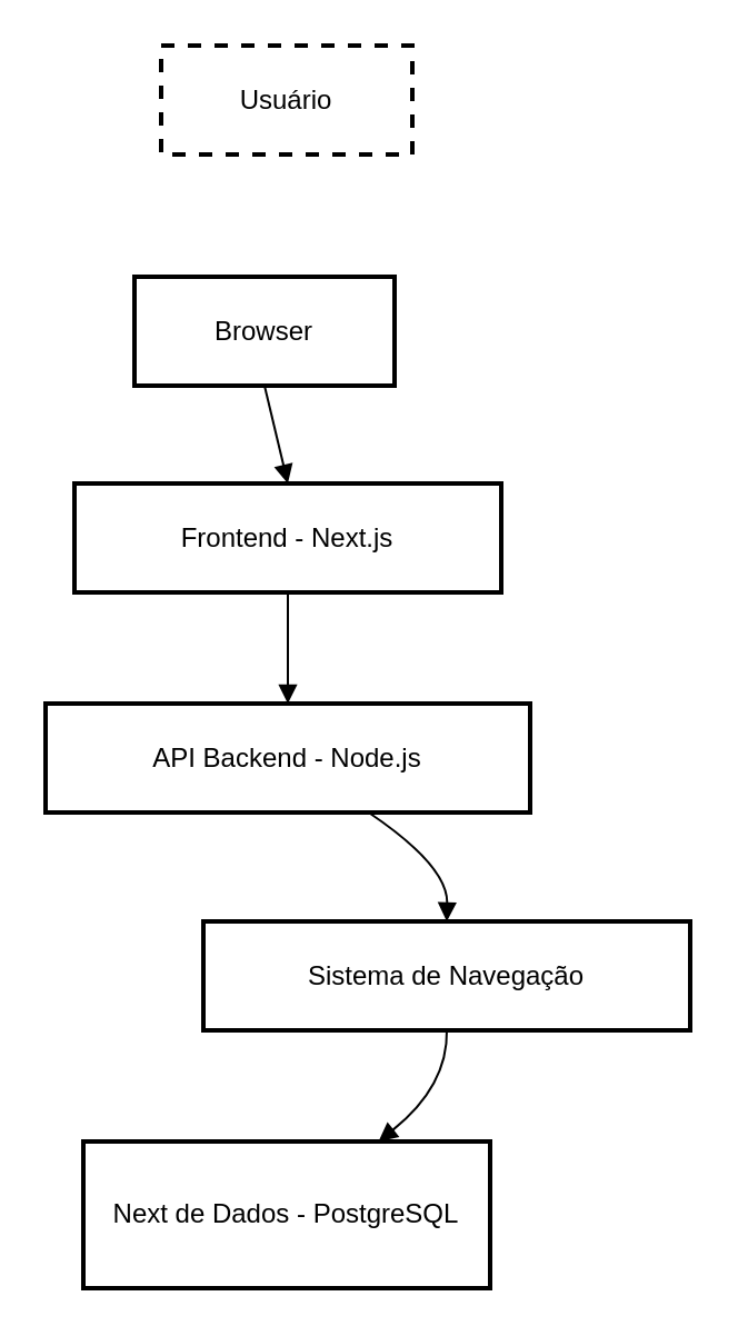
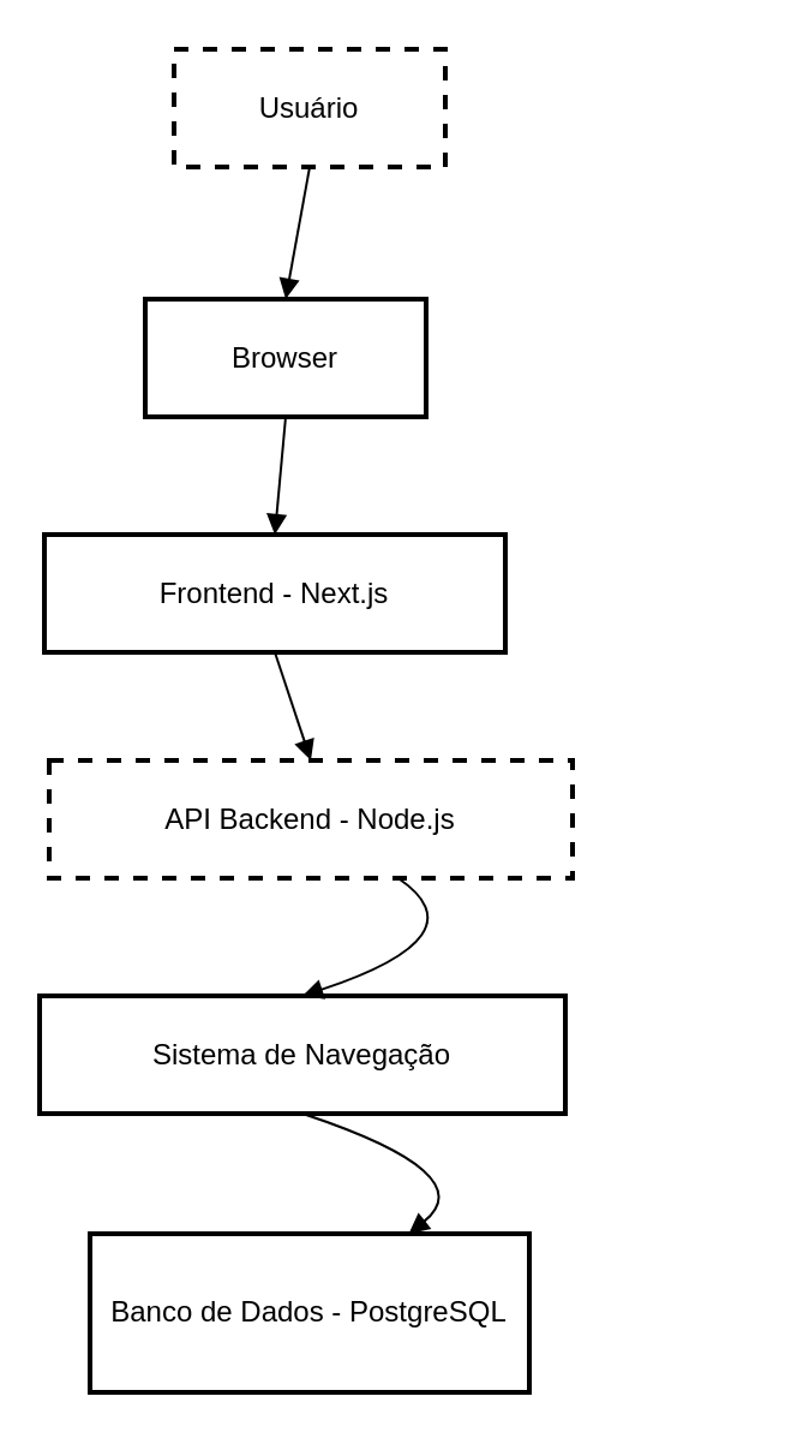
  <mxCell id="0" />
  <mxCell id="1" parent="0" />
  <mxCell id="2" value="Usuário" style="whiteSpace=wrap;strokeWidth=2;dashed=1;" vertex="1" parent="1"><mxGeometry x="72" y="20" width="113" height="49" as="geometry" /></mxCell>
  <mxCell id="3" value="Browser" style="whiteSpace=wrap;strokeWidth=2;" vertex="1" parent="1"><mxGeometry x="60" y="124" width="117" height="49" as="geometry" /></mxCell>
- <mxCell id="4" value="Frontend - Next.js" style="whiteSpace=wrap;strokeWidth=2;" vertex="1" parent="1"><mxGeometry x="33" y="217" width="192" height="49" as="geometry" /></mxCell>
- <mxCell id="5" value="API Backend - Node.js" style="whiteSpace=wrap;strokeWidth=2;" vertex="1" parent="1"><mxGeometry x="20" y="316" width="218" height="49" as="geometry" /></mxCell>
- <mxCell id="6" value="Next de Dados - PostgreSQL" style="whiteSpace=wrap;strokeWidth=2;" vertex="1" parent="1"><mxGeometry x="37" y="513" width="183" height="66" as="geometry" /></mxCell>
- <mxCell id="7" value="Sistema de Navegação" style="whiteSpace=wrap;strokeWidth=2;" vertex="1" parent="1"><mxGeometry x="91" y="414" width="219" height="49" as="geometry" /></mxCell>
+ <mxCell id="4" value="Frontend - Next.js" style="whiteSpace=wrap;strokeWidth=2;" vertex="1" parent="1"><mxGeometry x="18" y="222" width="192" height="49" as="geometry" /></mxCell>
+ <mxCell id="5" value="API Backend - Node.js" style="whiteSpace=wrap;strokeWidth=2;dashed=1;" vertex="1" parent="1"><mxGeometry x="20" y="316" width="218" height="49" as="geometry" /></mxCell>
+ <mxCell id="6" value="Banco de Dados - PostgreSQL" style="whiteSpace=wrap;strokeWidth=2;" vertex="1" parent="1"><mxGeometry x="37" y="513" width="183" height="66" as="geometry" /></mxCell>
+ <mxCell id="7" value="Sistema de Navegação" style="whiteSpace=wrap;strokeWidth=2;" vertex="1" parent="1"><mxGeometry x="16" y="414" width="219" height="49" as="geometry" /></mxCell>
+ <mxCell id="8" value="" style="curved=1;startArrow=none;endArrow=block;exitX=0.5;exitY=0.99;entryX=0.5;entryY=-0.01;rounded=0;" edge="1" parent="1" source="2" target="3"><mxGeometry relative="1" as="geometry"><Array as="points" /></mxGeometry></mxCell>
  <mxCell id="9" value="" style="curved=1;startArrow=none;endArrow=block;exitX=0.5;exitY=0.98;entryX=0.5;entryY=0;rounded=0;" edge="1" parent="1" source="3" target="4"><mxGeometry relative="1" as="geometry"><Array as="points" /></mxGeometry></mxCell>
  <mxCell id="10" value="" style="curved=1;startArrow=none;endArrow=block;exitX=0.5;exitY=0.99;entryX=0.5;entryY=-0.01;rounded=0;" edge="1" parent="1" source="4" target="5"><mxGeometry relative="1" as="geometry"><Array as="points" /></mxGeometry></mxCell>
  <mxCell id="11" value="" style="curved=1;startArrow=none;endArrow=block;exitX=0.66;exitY=0.98;entryX=0.5;entryY=0;rounded=0;" edge="1" parent="1" source="5" target="7"><mxGeometry relative="1" as="geometry"><Array as="points"><mxPoint x="201" y="389" /></Array></mxGeometry></mxCell>
  <mxCell id="12" value="" style="curved=1;startArrow=none;endArrow=block;exitX=0.5;exitY=0.99;entryX=0.73;entryY=-0.01;rounded=0;" edge="1" parent="1" source="7" target="6"><mxGeometry relative="1" as="geometry"><Array as="points"><mxPoint x="201" y="488" /></Array></mxGeometry></mxCell>
